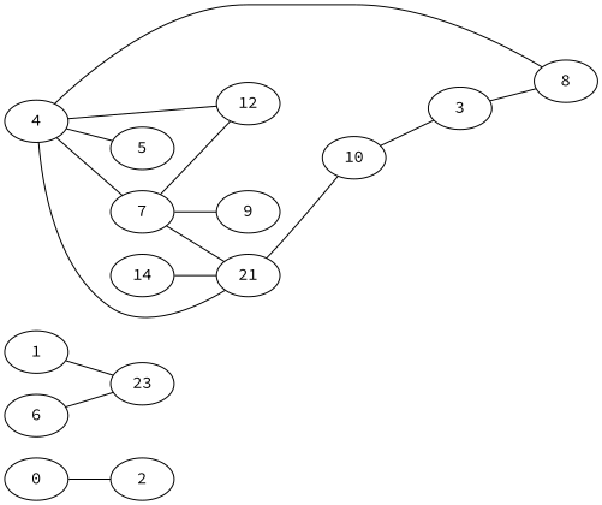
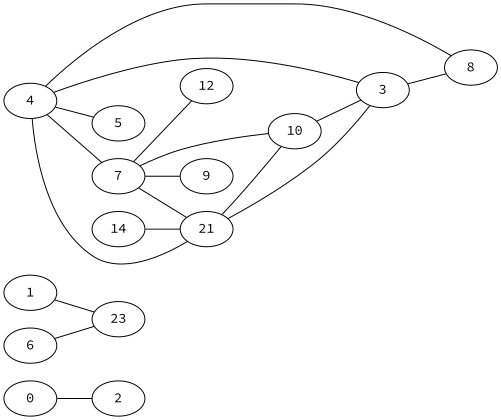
  graph {
    fontname="Source Code Pro"
    rankdir=LR
    node [fontname="Source Code Pro"]
    edge [fontname="Source Code Pro"]
    0
    2
    n3 [label=23]
    1
    3
    8
    4
    5
    7
    n10 [label=21]
    9
    10
    12
    6
    14
    0 -- 2
    1 -- n3
    3 -- 8
-   4 -- 12
+   4 -- 3
    4 -- 8
    4 -- 5
    4 -- 7
    4 -- n10
    7 -- n10
    7 -- 9
+   7 -- 10
    7 -- 12
+   n10 -- 3
    n10 -- 10
    10 -- 3
    6 -- n3
    14 -- n10
  }
